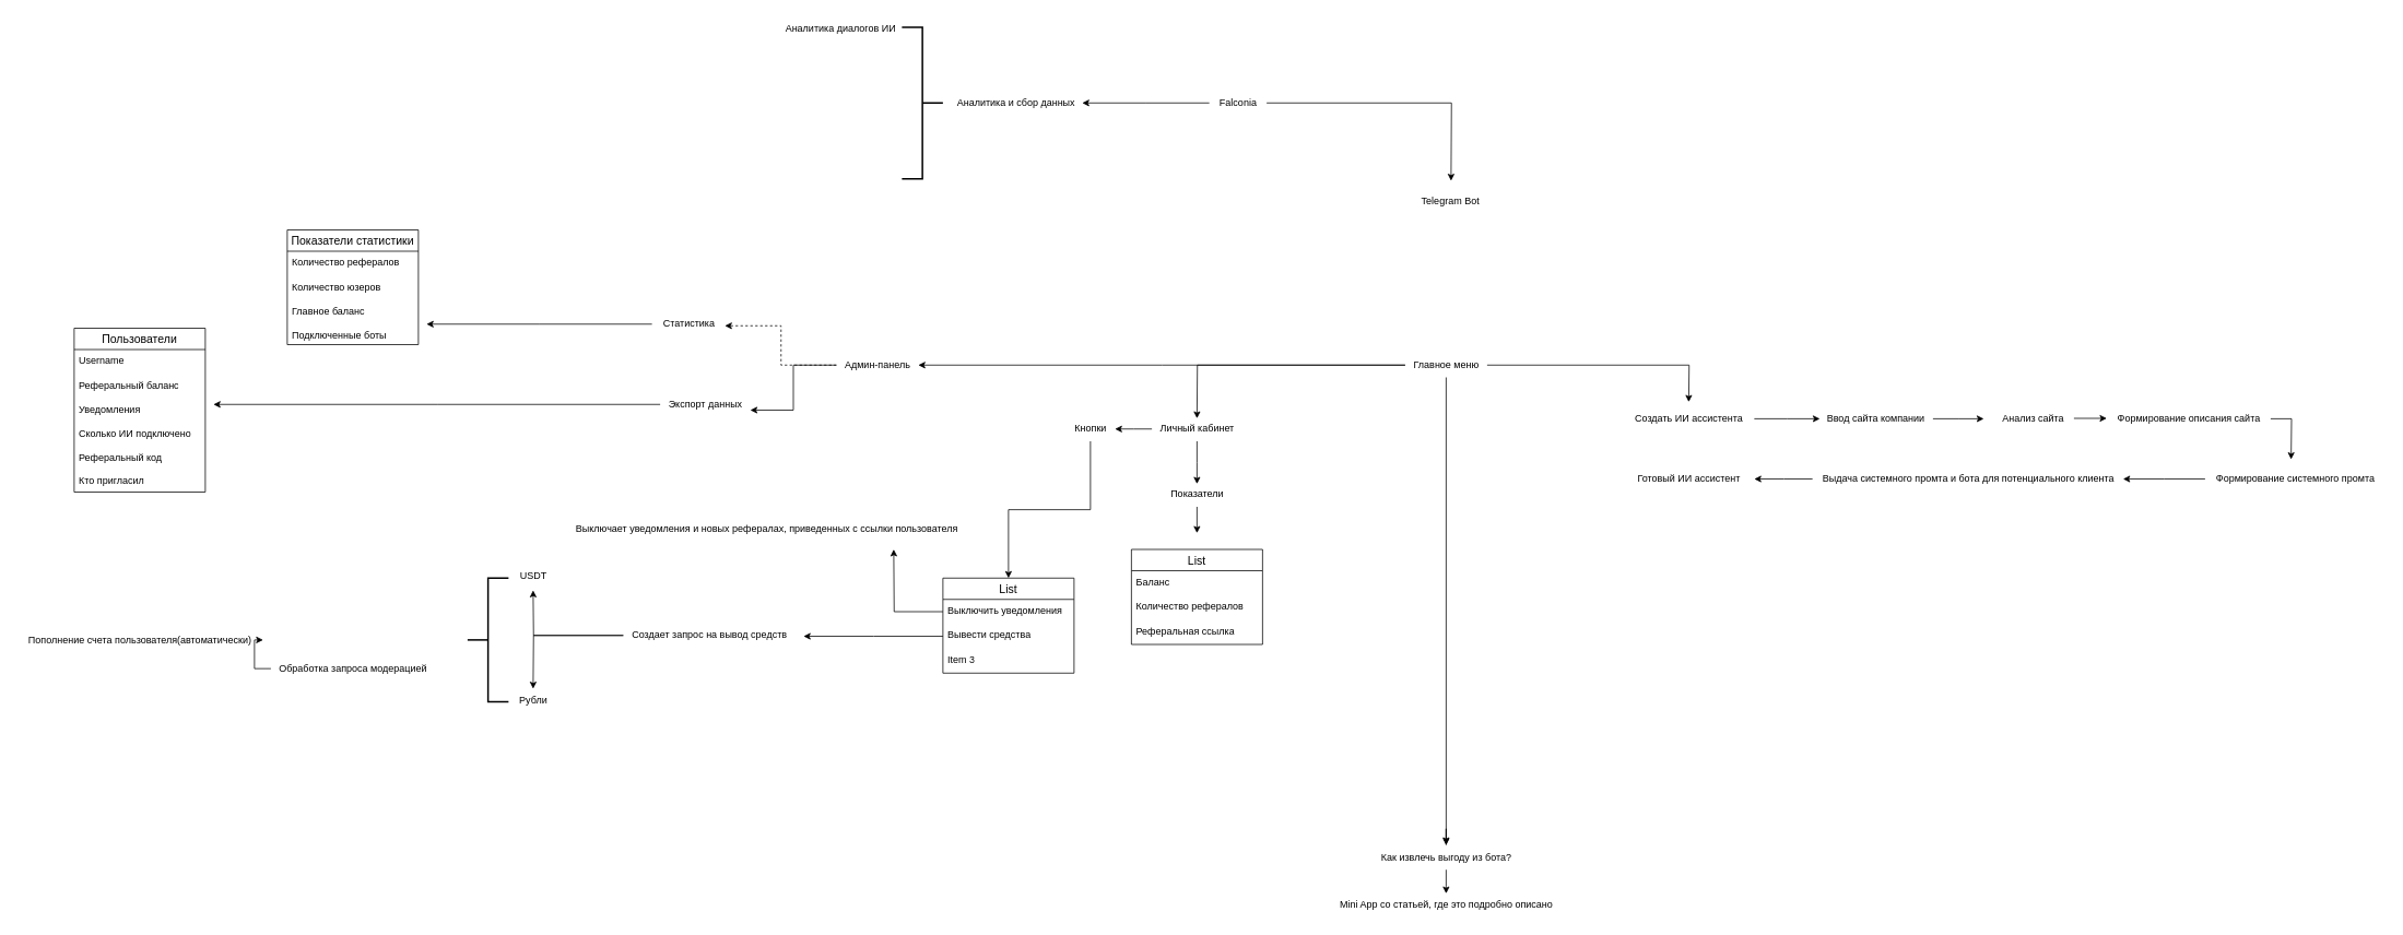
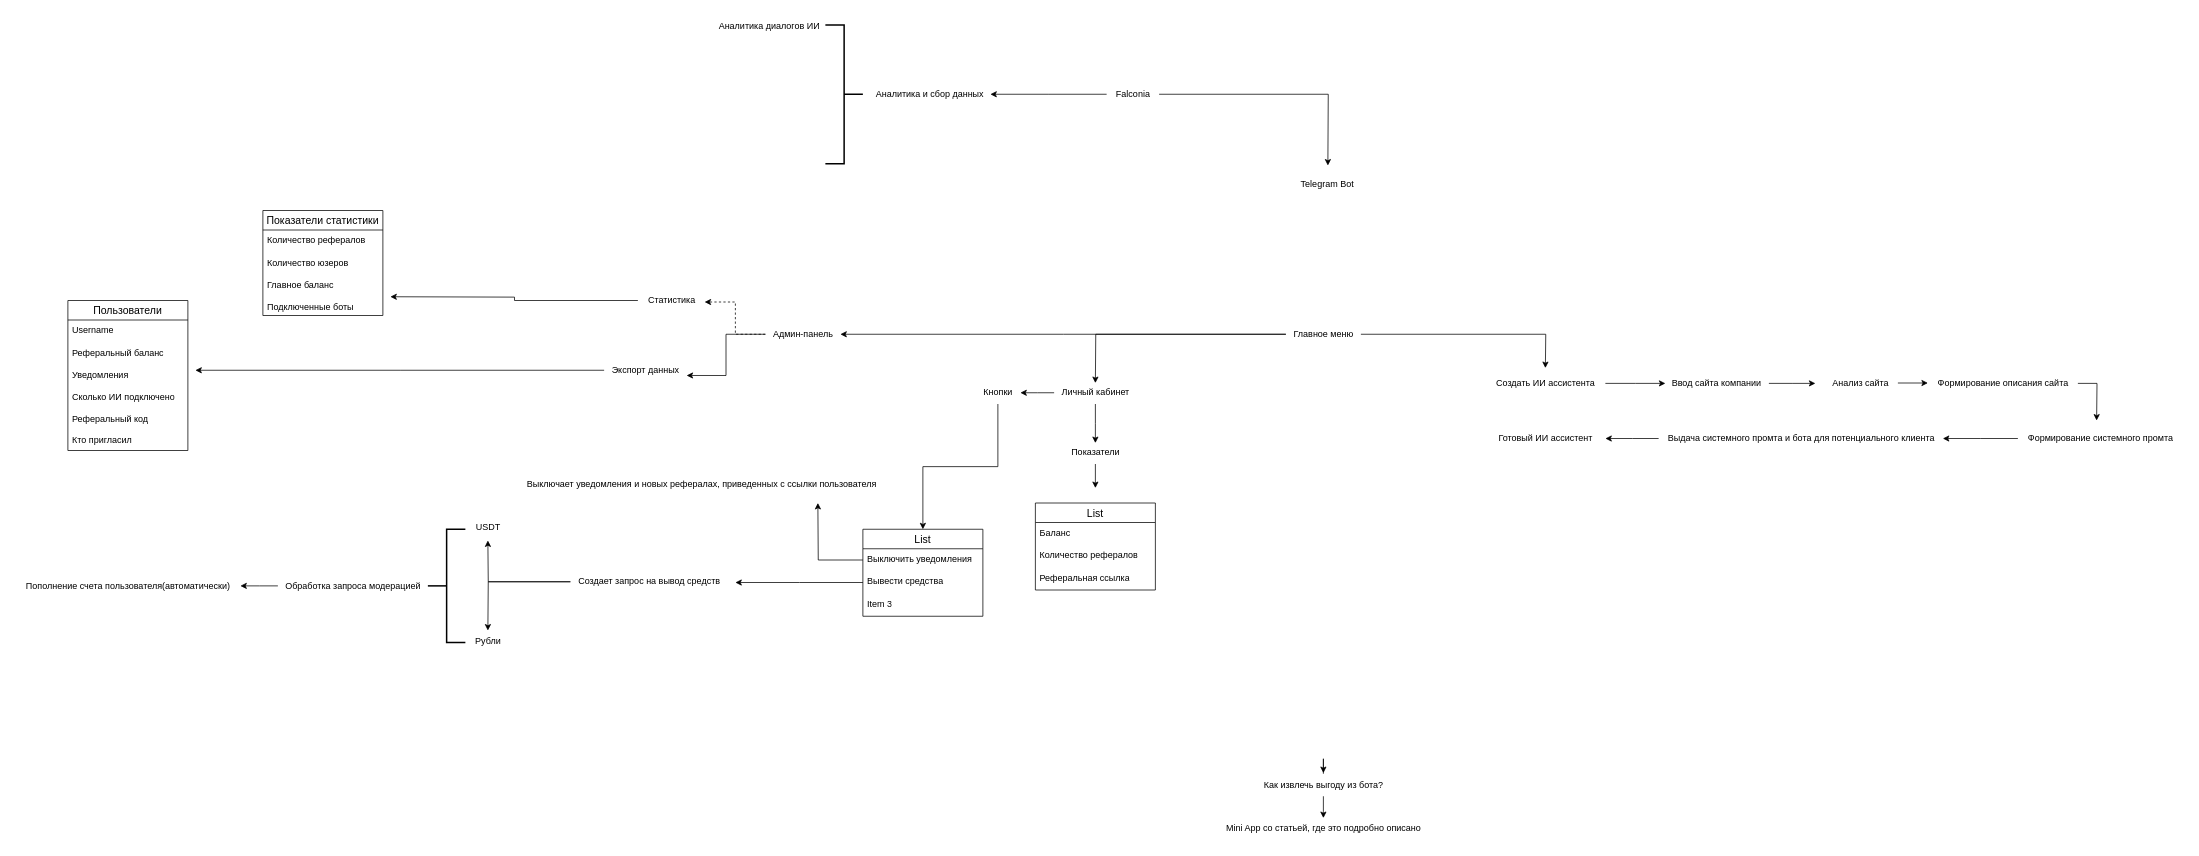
  <mxCell id="0" />
  <mxCell id="1" parent="0" />
  <mxCell id="2" style="edgeStyle=orthogonalEdgeStyle;rounded=0;orthogonalLoop=1;jettySize=auto;html=1;" edge="1" parent="1" source="4"><mxGeometry relative="1" as="geometry"><mxPoint x="1770" y="220" as="targetPoint" /></mxGeometry></mxCell>
  <mxCell id="3" style="edgeStyle=orthogonalEdgeStyle;rounded=0;orthogonalLoop=1;jettySize=auto;html=1;" edge="1" parent="1" source="4"><mxGeometry relative="1" as="geometry"><mxPoint x="1320" y="125" as="targetPoint" /></mxGeometry></mxCell>
  <mxCell id="4" value="Falconia" style="text;html=1;align=center;verticalAlign=middle;resizable=0;points=[];autosize=1;strokeColor=none;fillColor=none;" vertex="1" parent="1"><mxGeometry x="1475" y="110" width="70" height="30" as="geometry" /></mxCell>
  <mxCell id="5" style="edgeStyle=orthogonalEdgeStyle;rounded=0;orthogonalLoop=1;jettySize=auto;html=1;" edge="1" parent="1" source="9"><mxGeometry relative="1" as="geometry"><mxPoint x="1460" y="510" as="targetPoint" /></mxGeometry></mxCell>
  <mxCell id="6" style="edgeStyle=orthogonalEdgeStyle;rounded=0;orthogonalLoop=1;jettySize=auto;html=1;" edge="1" parent="1" source="9"><mxGeometry relative="1" as="geometry"><mxPoint x="2060" y="490" as="targetPoint" /></mxGeometry></mxCell>
  <mxCell id="7" style="edgeStyle=orthogonalEdgeStyle;rounded=0;orthogonalLoop=1;jettySize=auto;html=1;" edge="1" parent="1" source="16"><mxGeometry relative="1" as="geometry"><mxPoint x="1764" y="1030" as="targetPoint" /></mxGeometry></mxCell>
  <mxCell id="8" style="edgeStyle=orthogonalEdgeStyle;rounded=0;orthogonalLoop=1;jettySize=auto;html=1;" edge="1" parent="1" source="9"><mxGeometry relative="1" as="geometry"><mxPoint x="1120" y="445" as="targetPoint" /></mxGeometry></mxCell>
  <mxCell id="9" value="Главное меню" style="text;html=1;align=center;verticalAlign=middle;resizable=0;points=[];autosize=1;strokeColor=none;fillColor=none;" vertex="1" parent="1"><mxGeometry x="1714" y="430" width="100" height="30" as="geometry" /></mxCell>
  <mxCell id="10" style="edgeStyle=orthogonalEdgeStyle;rounded=0;orthogonalLoop=1;jettySize=auto;html=1;" edge="1" parent="1" source="16"><mxGeometry relative="1" as="geometry"><mxPoint x="1764" y="1090" as="targetPoint" /></mxGeometry></mxCell>
  <mxCell id="11" value="Mini App со статьей, где это подробно описано" style="text;align=center;verticalAlign=middle;resizable=0;points=[];autosize=1;strokeColor=none;fillColor=none;html=1;horizontal=1;" vertex="1" parent="1"><mxGeometry x="1624" y="1089" width="280" height="30" as="geometry" /></mxCell>
  <mxCell id="12" style="edgeStyle=orthogonalEdgeStyle;rounded=0;orthogonalLoop=1;jettySize=auto;html=1;" edge="1" parent="1" source="14"><mxGeometry relative="1" as="geometry"><mxPoint x="1460" y="590" as="targetPoint" /></mxGeometry></mxCell>
  <mxCell id="13" style="edgeStyle=orthogonalEdgeStyle;rounded=0;orthogonalLoop=1;jettySize=auto;html=1;" edge="1" parent="1" source="14"><mxGeometry relative="1" as="geometry"><mxPoint x="1360" y="523" as="targetPoint" /></mxGeometry></mxCell>
  <mxCell id="14" value="Личный кабинет" style="text;html=1;align=center;verticalAlign=middle;resizable=0;points=[];autosize=1;strokeColor=none;fillColor=none;" vertex="1" parent="1"><mxGeometry x="1405" y="508" width="110" height="30" as="geometry" /></mxCell>
- <mxCell id="15" value="" style="edgeStyle=orthogonalEdgeStyle;rounded=0;orthogonalLoop=1;jettySize=auto;html=1;" edge="1" parent="1" source="9" target="16"><mxGeometry relative="1" as="geometry"><mxPoint x="1764" y="620" as="targetPoint" /><mxPoint x="1764" y="460" as="sourcePoint" /></mxGeometry></mxCell>
  <mxCell id="16" value="Как извлечь выгоду из бота?" style="text;html=1;align=center;verticalAlign=middle;resizable=0;points=[];autosize=1;strokeColor=none;fillColor=none;" vertex="1" parent="1"><mxGeometry x="1674" y="1031" width="180" height="30" as="geometry" /></mxCell>
  <mxCell id="17" style="edgeStyle=orthogonalEdgeStyle;rounded=0;orthogonalLoop=1;jettySize=auto;html=1;" edge="1" parent="1" source="18"><mxGeometry relative="1" as="geometry"><mxPoint x="1460" y="650" as="targetPoint" /></mxGeometry></mxCell>
  <mxCell id="18" value="Показатели" style="text;html=1;align=center;verticalAlign=middle;resizable=0;points=[];autosize=1;strokeColor=none;fillColor=none;" vertex="1" parent="1"><mxGeometry x="1415" y="588" width="90" height="30" as="geometry" /></mxCell>
  <mxCell id="19" value="List" style="swimlane;fontStyle=0;childLayout=stackLayout;horizontal=1;startSize=26;horizontalStack=0;resizeParent=1;resizeParentMax=0;resizeLast=0;collapsible=1;marginBottom=0;align=center;fontSize=14;" vertex="1" parent="1"><mxGeometry x="1380" y="670" width="160" height="116" as="geometry" /></mxCell>
  <mxCell id="20" value="Баланс" style="text;strokeColor=none;fillColor=none;spacingLeft=4;spacingRight=4;overflow=hidden;rotatable=0;points=[[0,0.5],[1,0.5]];portConstraint=eastwest;fontSize=12;whiteSpace=wrap;html=1;" vertex="1" parent="19"><mxGeometry y="26" width="160" height="30" as="geometry" /></mxCell>
  <mxCell id="21" value="Количество рефералов" style="text;strokeColor=none;fillColor=none;spacingLeft=4;spacingRight=4;overflow=hidden;rotatable=0;points=[[0,0.5],[1,0.5]];portConstraint=eastwest;fontSize=12;whiteSpace=wrap;html=1;" vertex="1" parent="19"><mxGeometry y="56" width="160" height="30" as="geometry" /></mxCell>
  <mxCell id="22" value="Реферальная ссылка" style="text;strokeColor=none;fillColor=none;spacingLeft=4;spacingRight=4;overflow=hidden;rotatable=0;points=[[0,0.5],[1,0.5]];portConstraint=eastwest;fontSize=12;whiteSpace=wrap;html=1;" vertex="1" parent="19"><mxGeometry y="86" width="160" height="30" as="geometry" /></mxCell>
  <mxCell id="23" style="edgeStyle=orthogonalEdgeStyle;rounded=0;orthogonalLoop=1;jettySize=auto;html=1;" edge="1" parent="1" source="24" target="25"><mxGeometry relative="1" as="geometry"><mxPoint x="1260" y="523" as="targetPoint" /></mxGeometry></mxCell>
  <mxCell id="24" value="Кнопки" style="text;html=1;align=center;verticalAlign=middle;resizable=0;points=[];autosize=1;strokeColor=none;fillColor=none;" vertex="1" parent="1"><mxGeometry x="1300" y="508" width="60" height="30" as="geometry" /></mxCell>
  <mxCell id="25" value="List" style="swimlane;fontStyle=0;childLayout=stackLayout;horizontal=1;startSize=26;horizontalStack=0;resizeParent=1;resizeParentMax=0;resizeLast=0;collapsible=1;marginBottom=0;align=center;fontSize=14;" vertex="1" parent="1"><mxGeometry x="1150" y="705" width="160" height="116" as="geometry" /></mxCell>
  <mxCell id="26" style="edgeStyle=orthogonalEdgeStyle;rounded=0;orthogonalLoop=1;jettySize=auto;html=1;" edge="1" parent="25" source="27"><mxGeometry relative="1" as="geometry"><mxPoint x="-60" y="-35" as="targetPoint" /></mxGeometry></mxCell>
  <mxCell id="27" value="Выключить уведомления" style="text;strokeColor=none;fillColor=none;spacingLeft=4;spacingRight=4;overflow=hidden;rotatable=0;points=[[0,0.5],[1,0.5]];portConstraint=eastwest;fontSize=12;whiteSpace=wrap;html=1;" vertex="1" parent="25"><mxGeometry y="26" width="160" height="30" as="geometry" /></mxCell>
  <mxCell id="28" style="edgeStyle=orthogonalEdgeStyle;rounded=0;orthogonalLoop=1;jettySize=auto;html=1;" edge="1" parent="25" source="29"><mxGeometry relative="1" as="geometry"><mxPoint x="-170" y="71" as="targetPoint" /></mxGeometry></mxCell>
  <mxCell id="29" value="Вывести средства" style="text;strokeColor=none;fillColor=none;spacingLeft=4;spacingRight=4;overflow=hidden;rotatable=0;points=[[0,0.5],[1,0.5]];portConstraint=eastwest;fontSize=12;whiteSpace=wrap;html=1;" vertex="1" parent="25"><mxGeometry y="56" width="160" height="30" as="geometry" /></mxCell>
  <mxCell id="30" value="Item 3" style="text;strokeColor=none;fillColor=none;spacingLeft=4;spacingRight=4;overflow=hidden;rotatable=0;points=[[0,0.5],[1,0.5]];portConstraint=eastwest;fontSize=12;whiteSpace=wrap;html=1;" vertex="1" parent="25"><mxGeometry y="86" width="160" height="30" as="geometry" /></mxCell>
  <mxCell id="31" value="Выключает уведомления и новых рефералах, приведенных с ссылки пользователя" style="text;html=1;align=center;verticalAlign=middle;resizable=0;points=[];autosize=1;strokeColor=none;fillColor=none;" vertex="1" parent="1"><mxGeometry x="690" y="630" width="490" height="30" as="geometry" /></mxCell>
  <mxCell id="32" style="edgeStyle=orthogonalEdgeStyle;rounded=0;orthogonalLoop=1;jettySize=auto;html=1;" edge="1" parent="1" source="34"><mxGeometry relative="1" as="geometry"><mxPoint x="650" y="840" as="targetPoint" /></mxGeometry></mxCell>
  <mxCell id="33" style="edgeStyle=orthogonalEdgeStyle;rounded=0;orthogonalLoop=1;jettySize=auto;html=1;" edge="1" parent="1" source="34"><mxGeometry relative="1" as="geometry"><mxPoint x="650" y="720" as="targetPoint" /></mxGeometry></mxCell>
  <mxCell id="34" value="Создает запрос на вывод средств" style="text;html=1;align=center;verticalAlign=middle;resizable=0;points=[];autosize=1;strokeColor=none;fillColor=none;" vertex="1" parent="1"><mxGeometry x="760" y="760" width="210" height="30" as="geometry" /></mxCell>
  <mxCell id="35" value="Рубли" style="text;html=1;align=center;verticalAlign=middle;resizable=0;points=[];autosize=1;strokeColor=none;fillColor=none;" vertex="1" parent="1"><mxGeometry x="620" y="839" width="60" height="30" as="geometry" /></mxCell>
  <mxCell id="36" value="USDT" style="text;html=1;align=center;verticalAlign=middle;resizable=0;points=[];autosize=1;strokeColor=none;fillColor=none;" vertex="1" parent="1"><mxGeometry x="620" y="688" width="60" height="30" as="geometry" /></mxCell>
  <mxCell id="37" value="" style="strokeWidth=2;html=1;shape=mxgraph.flowchart.annotation_2;align=left;labelPosition=right;pointerEvents=1;" vertex="1" parent="1"><mxGeometry x="570" y="705" width="50" height="151" as="geometry" /></mxCell>
  <mxCell id="38" style="edgeStyle=orthogonalEdgeStyle;rounded=0;orthogonalLoop=1;jettySize=auto;html=1;" edge="1" parent="1" source="39"><mxGeometry relative="1" as="geometry"><mxPoint x="320" y="780.5" as="targetPoint" /></mxGeometry></mxCell>
- <mxCell id="39" value="Обработка запроса модерацией" style="text;html=1;align=center;verticalAlign=middle;resizable=0;points=[];autosize=1;strokeColor=none;fillColor=none;" vertex="1" parent="1"><mxGeometry x="330" y="800.5" width="200" height="30" as="geometry" /></mxCell>
+ <mxCell id="39" value="Обработка запроса модерацией" style="text;html=1;align=center;verticalAlign=middle;resizable=0;points=[];autosize=1;strokeColor=none;fillColor=none;" vertex="1" parent="1"><mxGeometry x="370" y="765.5" width="200" height="30" as="geometry" /></mxCell>
  <mxCell id="40" value="Пополнение счета пользователя(автоматически)" style="text;html=1;align=center;verticalAlign=middle;resizable=0;points=[];autosize=1;strokeColor=none;fillColor=none;" vertex="1" parent="1"><mxGeometry x="20" y="765.5" width="300" height="30" as="geometry" /></mxCell>
  <mxCell id="41" style="edgeStyle=orthogonalEdgeStyle;rounded=0;orthogonalLoop=1;jettySize=auto;html=1;" edge="1" parent="1" source="42"><mxGeometry relative="1" as="geometry"><mxPoint x="2220" y="510.5" as="targetPoint" /></mxGeometry></mxCell>
  <mxCell id="42" value="Создать ИИ ассистента" style="text;html=1;align=center;verticalAlign=middle;resizable=0;points=[];autosize=1;strokeColor=none;fillColor=none;" vertex="1" parent="1"><mxGeometry x="1980" y="495.5" width="160" height="30" as="geometry" /></mxCell>
  <mxCell id="43" style="edgeStyle=orthogonalEdgeStyle;rounded=0;orthogonalLoop=1;jettySize=auto;html=1;" edge="1" parent="1" source="44"><mxGeometry relative="1" as="geometry"><mxPoint x="2420" y="510.5" as="targetPoint" /></mxGeometry></mxCell>
  <mxCell id="44" value="Ввод сайта компании" style="text;html=1;align=center;verticalAlign=middle;resizable=0;points=[];autosize=1;strokeColor=none;fillColor=none;" vertex="1" parent="1"><mxGeometry x="2218" y="495.5" width="140" height="30" as="geometry" /></mxCell>
  <mxCell id="45" style="edgeStyle=orthogonalEdgeStyle;rounded=0;orthogonalLoop=1;jettySize=auto;html=1;" edge="1" parent="1" source="46"><mxGeometry relative="1" as="geometry"><mxPoint x="2570" y="510" as="targetPoint" /></mxGeometry></mxCell>
  <mxCell id="46" value="Анализ сайта" style="text;html=1;align=center;verticalAlign=middle;resizable=0;points=[];autosize=1;strokeColor=none;fillColor=none;" vertex="1" parent="1"><mxGeometry x="2430" y="495.5" width="100" height="30" as="geometry" /></mxCell>
  <mxCell id="47" style="edgeStyle=orthogonalEdgeStyle;rounded=0;orthogonalLoop=1;jettySize=auto;html=1;" edge="1" parent="1" source="48"><mxGeometry relative="1" as="geometry"><mxPoint x="2795" y="560" as="targetPoint" /></mxGeometry></mxCell>
  <mxCell id="48" value="Формирование описания сайта" style="text;html=1;align=center;verticalAlign=middle;resizable=0;points=[];autosize=1;strokeColor=none;fillColor=none;" vertex="1" parent="1"><mxGeometry x="2570" y="495.5" width="200" height="30" as="geometry" /></mxCell>
  <mxCell id="49" style="edgeStyle=orthogonalEdgeStyle;rounded=0;orthogonalLoop=1;jettySize=auto;html=1;" edge="1" parent="1" source="50"><mxGeometry relative="1" as="geometry"><mxPoint x="2590" y="584" as="targetPoint" /></mxGeometry></mxCell>
  <mxCell id="50" value="Формирование системного промта" style="text;html=1;align=center;verticalAlign=middle;resizable=0;points=[];autosize=1;strokeColor=none;fillColor=none;" vertex="1" parent="1"><mxGeometry x="2690" y="569" width="220" height="30" as="geometry" /></mxCell>
  <mxCell id="51" style="edgeStyle=orthogonalEdgeStyle;rounded=0;orthogonalLoop=1;jettySize=auto;html=1;" edge="1" parent="1" source="52"><mxGeometry relative="1" as="geometry"><mxPoint x="2140" y="584" as="targetPoint" /></mxGeometry></mxCell>
  <mxCell id="52" value="Выдача системного промта и бота для потенциального клиента" style="text;html=1;align=center;verticalAlign=middle;resizable=0;points=[];autosize=1;strokeColor=none;fillColor=none;" vertex="1" parent="1"><mxGeometry x="2211" y="569" width="380" height="30" as="geometry" /></mxCell>
  <mxCell id="53" value="Готовый ИИ ассистент" style="text;html=1;align=center;verticalAlign=middle;resizable=0;points=[];autosize=1;strokeColor=none;fillColor=none;" vertex="1" parent="1"><mxGeometry x="1985" y="569" width="150" height="30" as="geometry" /></mxCell>
  <mxCell id="54" value="Telegram Bot" style="text;html=1;align=center;verticalAlign=middle;resizable=0;points=[];autosize=1;strokeColor=none;fillColor=none;" vertex="1" parent="1"><mxGeometry x="1724" y="230" width="90" height="30" as="geometry" /></mxCell>
  <mxCell id="55" value="Аналитика и сбор данных" style="text;html=1;align=center;verticalAlign=middle;resizable=0;points=[];autosize=1;strokeColor=none;fillColor=none;" vertex="1" parent="1"><mxGeometry x="1154" y="110" width="170" height="30" as="geometry" /></mxCell>
  <mxCell id="56" value="" style="strokeWidth=2;html=1;shape=mxgraph.flowchart.annotation_2;align=left;labelPosition=right;pointerEvents=1;rotation=-180;" vertex="1" parent="1"><mxGeometry x="1100" y="32.5" width="50" height="185" as="geometry" /></mxCell>
  <mxCell id="57" value="Аналитика диалогов ИИ" style="text;html=1;align=center;verticalAlign=middle;resizable=0;points=[];autosize=1;strokeColor=none;fillColor=none;" vertex="1" parent="1"><mxGeometry x="945" y="20" width="160" height="30" as="geometry" /></mxCell>
  <mxCell id="58" value="Админ-панель" style="text;html=1;align=center;verticalAlign=middle;resizable=0;points=[];autosize=1;strokeColor=none;fillColor=none;" vertex="1" parent="1"><mxGeometry x="1020" y="430" width="100" height="30" as="geometry" /></mxCell>
  <mxCell id="59" style="edgeStyle=orthogonalEdgeStyle;rounded=0;orthogonalLoop=1;jettySize=auto;html=1;" edge="1" parent="1" source="60"><mxGeometry relative="1" as="geometry"><mxPoint x="520" y="395" as="targetPoint" /></mxGeometry></mxCell>
- <mxCell id="60" value="Статистика" style="text;html=1;align=center;verticalAlign=middle;resizable=0;points=[];autosize=1;strokeColor=none;fillColor=none;" vertex="1" parent="1"><mxGeometry x="795" y="380" width="90" height="30" as="geometry" /></mxCell>
+ <mxCell id="60" value="Статистика" style="text;html=1;align=center;verticalAlign=middle;resizable=0;points=[];autosize=1;strokeColor=none;fillColor=none;" vertex="1" parent="1"><mxGeometry x="850" y="385" width="90" height="30" as="geometry" /></mxCell>
  <mxCell id="61" style="edgeStyle=orthogonalEdgeStyle;rounded=0;orthogonalLoop=1;jettySize=auto;html=1;" edge="1" parent="1" source="62"><mxGeometry relative="1" as="geometry"><mxPoint x="260" y="493" as="targetPoint" /></mxGeometry></mxCell>
  <mxCell id="62" value="Экспорт данных" style="text;html=1;align=center;verticalAlign=middle;resizable=0;points=[];autosize=1;strokeColor=none;fillColor=none;" vertex="1" parent="1"><mxGeometry x="805" y="478" width="110" height="30" as="geometry" /></mxCell>
  <mxCell id="63" style="edgeStyle=orthogonalEdgeStyle;rounded=0;orthogonalLoop=1;jettySize=auto;html=1;entryX=1;entryY=0.733;entryDx=0;entryDy=0;entryPerimeter=0;" edge="1" parent="1" source="58" target="62"><mxGeometry relative="1" as="geometry" /></mxCell>
  <mxCell id="64" style="edgeStyle=orthogonalEdgeStyle;rounded=0;orthogonalLoop=1;jettySize=auto;html=1;entryX=0.989;entryY=0.567;entryDx=0;entryDy=0;entryPerimeter=0;dashed=1;" edge="1" parent="1" source="58" target="60"><mxGeometry relative="1" as="geometry" /></mxCell>
  <mxCell id="65" value="Пользователи" style="swimlane;fontStyle=0;childLayout=stackLayout;horizontal=1;startSize=26;horizontalStack=0;resizeParent=1;resizeParentMax=0;resizeLast=0;collapsible=1;marginBottom=0;align=center;fontSize=14;" vertex="1" parent="1"><mxGeometry x="90" y="400" width="160" height="200" as="geometry" /></mxCell>
  <mxCell id="66" value="Username" style="text;strokeColor=none;fillColor=none;spacingLeft=4;spacingRight=4;overflow=hidden;rotatable=0;points=[[0,0.5],[1,0.5]];portConstraint=eastwest;fontSize=12;whiteSpace=wrap;html=1;" vertex="1" parent="65"><mxGeometry y="26" width="160" height="30" as="geometry" /></mxCell>
  <mxCell id="67" value="Реферальный баланс" style="text;strokeColor=none;fillColor=none;spacingLeft=4;spacingRight=4;overflow=hidden;rotatable=0;points=[[0,0.5],[1,0.5]];portConstraint=eastwest;fontSize=12;whiteSpace=wrap;html=1;" vertex="1" parent="65"><mxGeometry y="56" width="160" height="30" as="geometry" /></mxCell>
  <mxCell id="68" value="Уведомления&lt;div&gt;&lt;br&gt;&lt;/div&gt;&lt;div&gt;Сколько ИИ подключено&lt;br&gt;&lt;br&gt;Реферальный код&lt;br&gt;&lt;br&gt;Кто пригласил&lt;/div&gt;" style="text;strokeColor=none;fillColor=none;spacingLeft=4;spacingRight=4;overflow=hidden;rotatable=0;points=[[0,0.5],[1,0.5]];portConstraint=eastwest;fontSize=12;whiteSpace=wrap;html=1;" vertex="1" parent="65"><mxGeometry y="86" width="160" height="114" as="geometry" /></mxCell>
  <mxCell id="69" value="Показатели статистики" style="swimlane;fontStyle=0;childLayout=stackLayout;horizontal=1;startSize=26;horizontalStack=0;resizeParent=1;resizeParentMax=0;resizeLast=0;collapsible=1;marginBottom=0;align=center;fontSize=14;" vertex="1" parent="1"><mxGeometry x="350" y="280" width="160" height="140" as="geometry" /></mxCell>
  <mxCell id="70" value="Количество рефералов" style="text;strokeColor=none;fillColor=none;spacingLeft=4;spacingRight=4;overflow=hidden;rotatable=0;points=[[0,0.5],[1,0.5]];portConstraint=eastwest;fontSize=12;whiteSpace=wrap;html=1;" vertex="1" parent="69"><mxGeometry y="26" width="160" height="30" as="geometry" /></mxCell>
  <mxCell id="71" value="Количество юзеров" style="text;strokeColor=none;fillColor=none;spacingLeft=4;spacingRight=4;overflow=hidden;rotatable=0;points=[[0,0.5],[1,0.5]];portConstraint=eastwest;fontSize=12;whiteSpace=wrap;html=1;" vertex="1" parent="69"><mxGeometry y="56" width="160" height="30" as="geometry" /></mxCell>
  <mxCell id="72" value="Главное баланс&lt;br&gt;&lt;br&gt;Подключенные боты" style="text;strokeColor=none;fillColor=none;spacingLeft=4;spacingRight=4;overflow=hidden;rotatable=0;points=[[0,0.5],[1,0.5]];portConstraint=eastwest;fontSize=12;whiteSpace=wrap;html=1;" vertex="1" parent="69"><mxGeometry y="86" width="160" height="54" as="geometry" /></mxCell>
